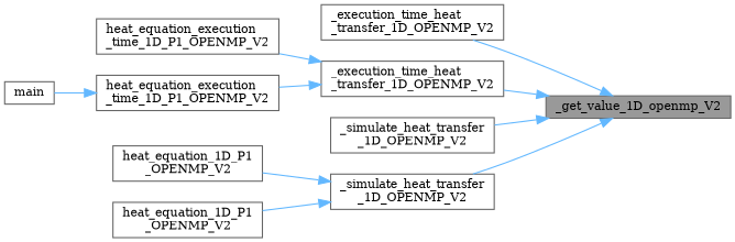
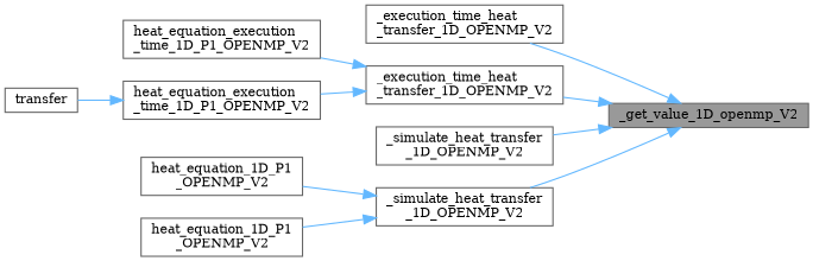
  digraph {
    rankdir=RL
    fontname="DejaVu Serif"
    node [color=grey40 fillcolor=white fontname="DejaVu Serif" fontsize=10 shape=box style=filled]
    edge [color=steelblue1 dir=back fontname="DejaVu Serif" fontsize=10 labelfontname=Helvetica labelfontsize=10 style=solid]
    n1 [color=gray40 fillcolor=grey60 fontcolor=black height=0.2 label=_get_value_1D_openmp_V2 width=0.4]
    n2 [height=0.2 label="_execution_time_heat\l_transfer_1D_OPENMP_V2" width=0.4]
    n3 [height=0.2 label="_execution_time_heat\l_transfer_1D_OPENMP_V2" width=0.4]
    n4 [height=0.2 label="_simulate_heat_transfer\l_1D_OPENMP_V2" width=0.4]
    n5 [height=0.2 label="_simulate_heat_transfer\l_1D_OPENMP_V2" width=0.4]
    n6 [height=0.2 label="heat_equation_execution\l_time_1D_P1_OPENMP_V2" width=0.4]
    n7 [height=0.2 label="heat_equation_execution\l_time_1D_P1_OPENMP_V2" width=0.4]
-   n8 [height=0.2 label=main width=0.4]
+   n8 [height=0.2 label=transfer width=0.4]
    n9 [height=0.2 label="heat_equation_1D_P1\l_OPENMP_V2" width=0.4]
    n10 [height=0.2 label="heat_equation_1D_P1\l_OPENMP_V2" width=0.4]
    n1 -> n2
    n1 -> n3
    n1 -> n4
    n1 -> n5
    n3 -> n6
    n3 -> n7
    n5 -> n9
    n5 -> n10
    n7 -> n8
  }
